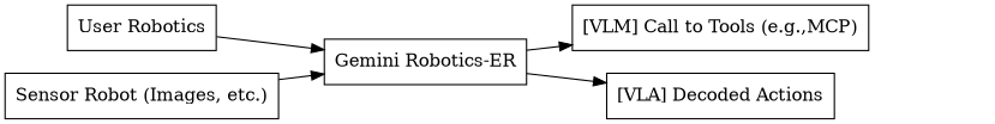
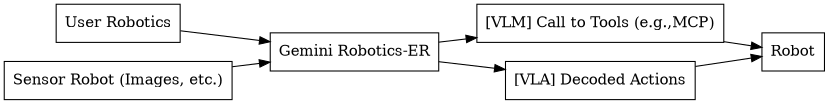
  digraph {
    rankdir=LR
    node [shape=box]
    n1 [label="User Robotics"]
    "Gemini Robotics-ER"
    "[VLM] Call to Tools (e.g.,MCP)"
    "[VLA] Decoded Actions"
+   Robot
    n6 [label="Sensor Robot (Images, etc.)"]
    n1 -> "Gemini Robotics-ER"
    "Gemini Robotics-ER" -> "[VLM] Call to Tools (e.g.,MCP)"
    "Gemini Robotics-ER" -> "[VLA] Decoded Actions"
+   "[VLM] Call to Tools (e.g.,MCP)" -> Robot
+   "[VLA] Decoded Actions" -> Robot
    n6 -> "Gemini Robotics-ER"
  }
